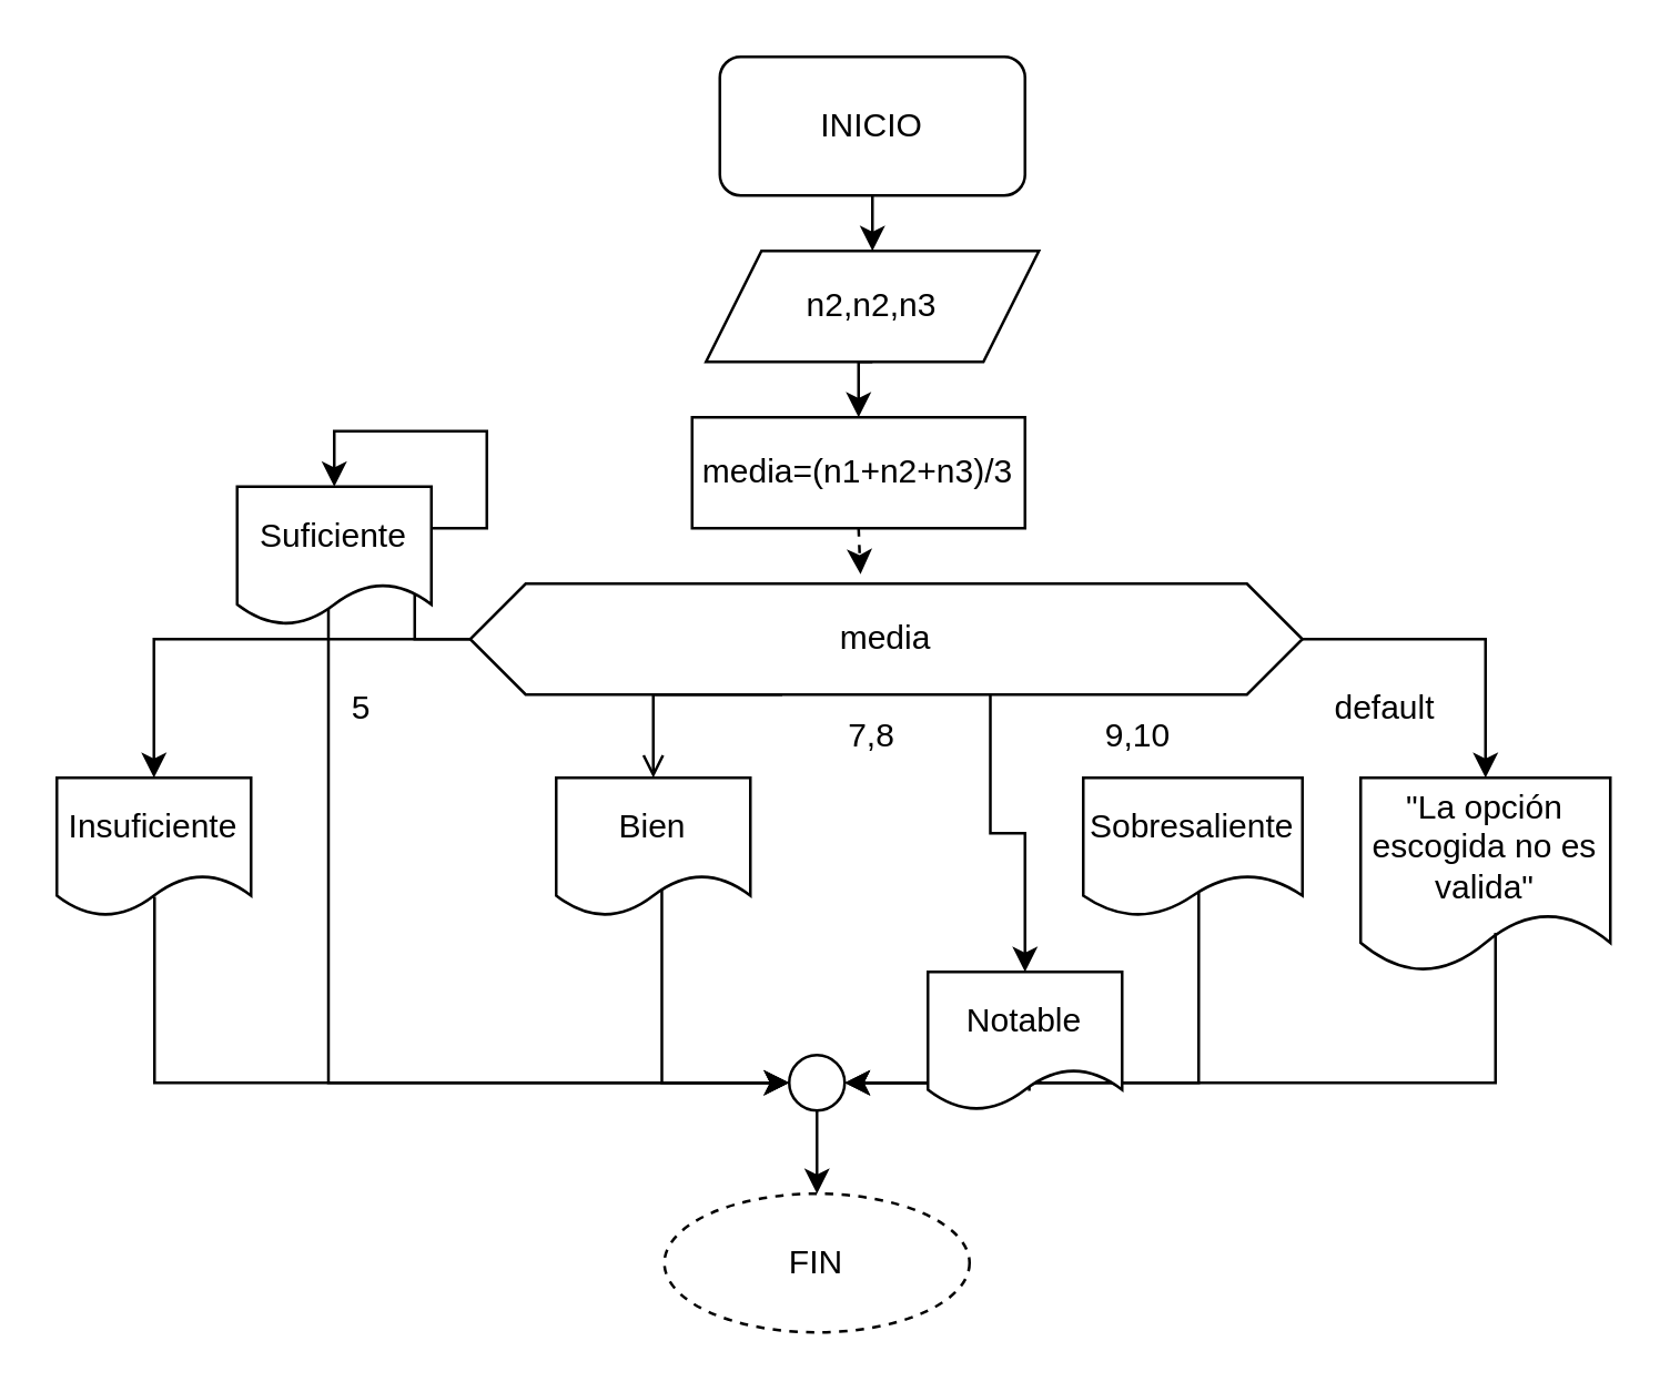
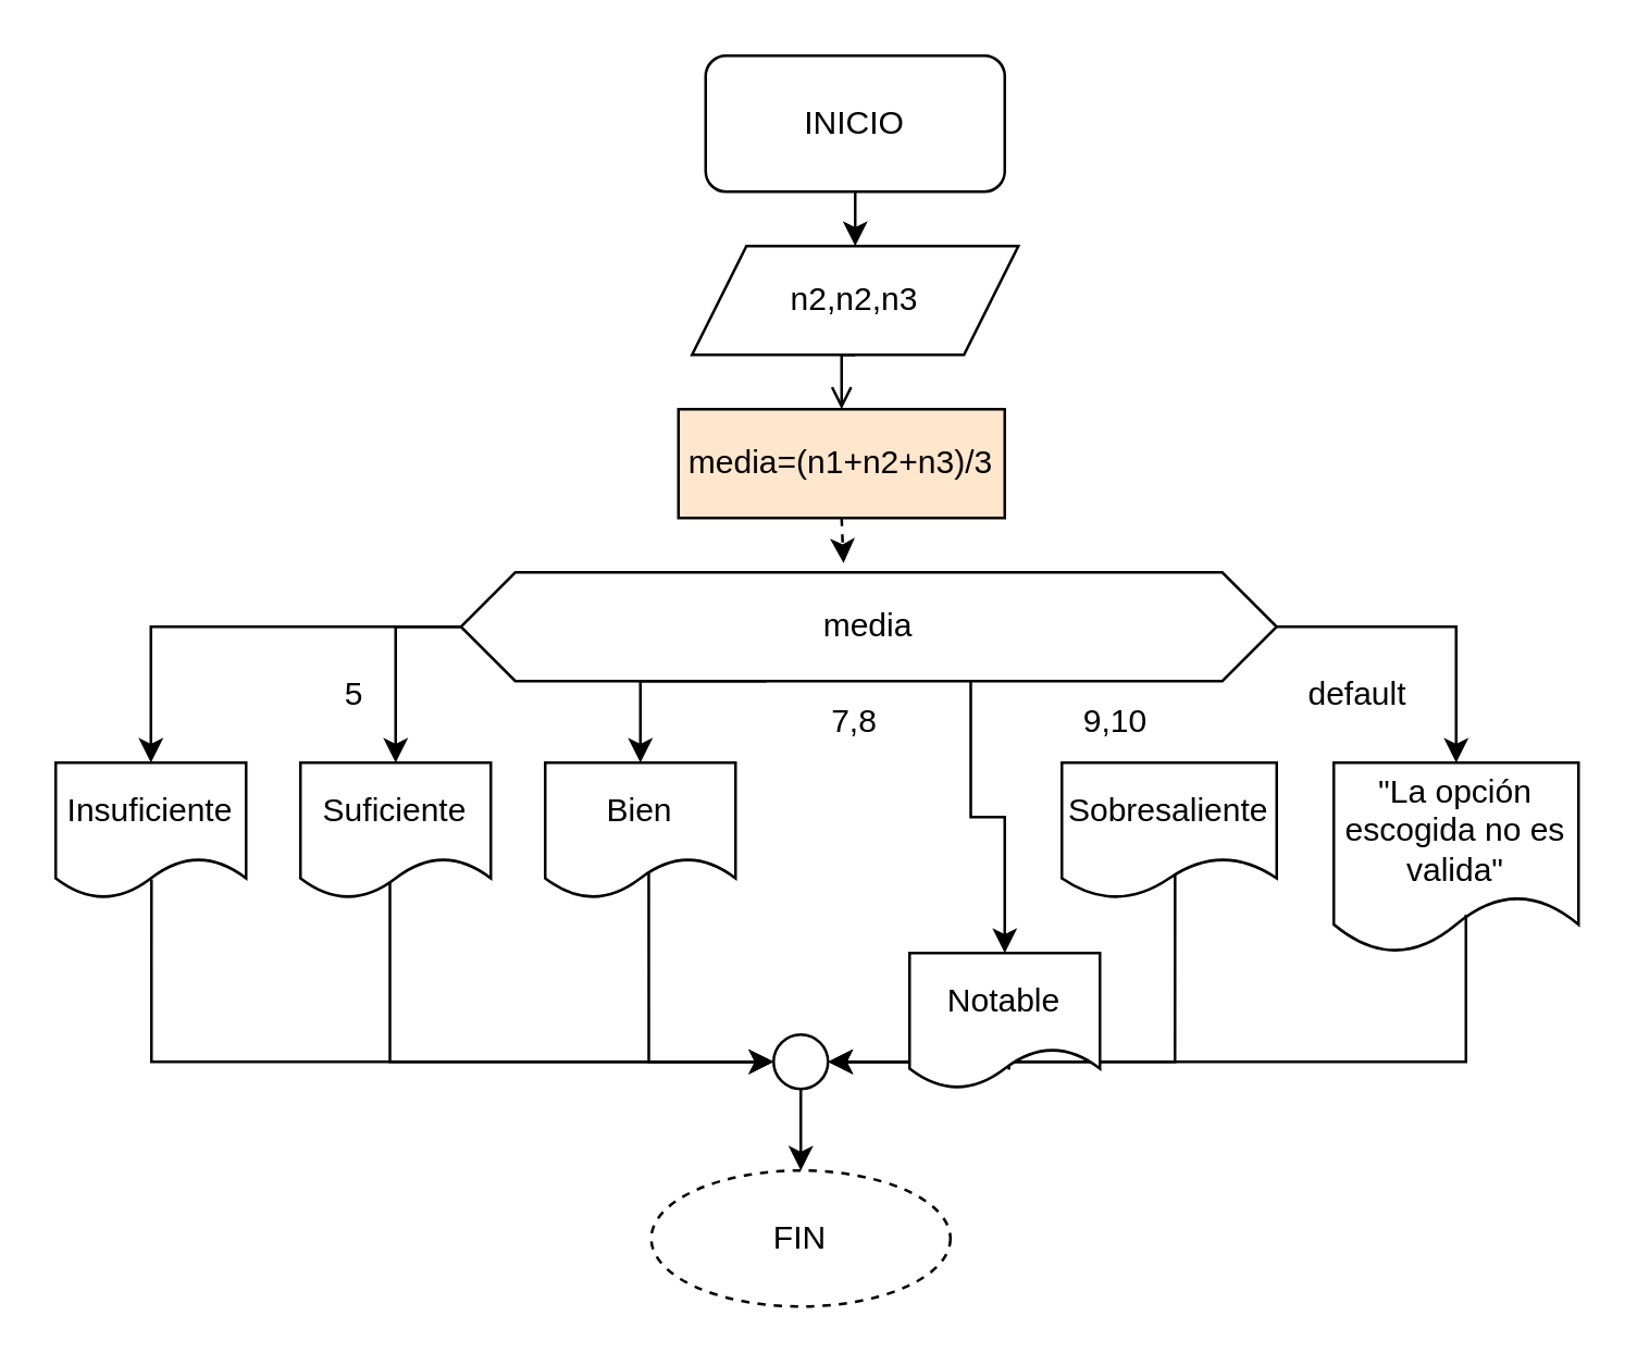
  <mxCell id="0" />
  <mxCell id="1" parent="0" />
  <mxCell id="2" style="edgeStyle=orthogonalEdgeStyle;rounded=0;orthogonalLoop=1;jettySize=auto;html=1;exitX=1;exitY=0.5;exitDx=0;exitDy=0;entryX=0.5;entryY=0;entryDx=0;entryDy=0;" edge="1" parent="1" source="7" target="13"><mxGeometry relative="1" as="geometry" /></mxCell>
  <mxCell id="3" style="edgeStyle=orthogonalEdgeStyle;rounded=0;orthogonalLoop=1;jettySize=auto;html=1;exitX=0;exitY=0.5;exitDx=0;exitDy=0;entryX=0.5;entryY=0;entryDx=0;entryDy=0;" edge="1" parent="1" source="7" target="24"><mxGeometry relative="1" as="geometry" /></mxCell>
  <mxCell id="4" style="edgeStyle=orthogonalEdgeStyle;rounded=0;orthogonalLoop=1;jettySize=auto;html=1;exitX=0.625;exitY=1;exitDx=0;exitDy=0;entryX=0.5;entryY=0;entryDx=0;entryDy=0;" edge="1" parent="1" source="7" target="29"><mxGeometry relative="1" as="geometry" /></mxCell>
  <mxCell id="5" style="edgeStyle=orthogonalEdgeStyle;rounded=0;orthogonalLoop=1;jettySize=auto;html=1;exitX=0;exitY=0.5;exitDx=0;exitDy=0;entryX=0.5;entryY=0;entryDx=0;entryDy=0;" edge="1" parent="1" source="7" target="25"><mxGeometry relative="1" as="geometry" /></mxCell>
- <mxCell id="6" style="edgeStyle=orthogonalEdgeStyle;rounded=0;orthogonalLoop=1;jettySize=auto;html=1;exitX=0.375;exitY=1;exitDx=0;exitDy=0;entryX=0.5;entryY=0;entryDx=0;entryDy=0;endArrow=open;" edge="1" parent="1" source="7" target="28"><mxGeometry relative="1" as="geometry"><Array as="points"><mxPoint x="235" y="250" /></Array></mxGeometry></mxCell>
+ <mxCell id="6" style="edgeStyle=orthogonalEdgeStyle;rounded=0;orthogonalLoop=1;jettySize=auto;html=1;exitX=0.375;exitY=1;exitDx=0;exitDy=0;entryX=0.5;entryY=0;entryDx=0;entryDy=0;" edge="1" parent="1" source="7" target="28"><mxGeometry relative="1" as="geometry"><Array as="points"><mxPoint x="235" y="250" /></Array></mxGeometry></mxCell>
  <mxCell id="7" value="media" style="shape=hexagon;perimeter=hexagonPerimeter2;whiteSpace=wrap;html=1;fixedSize=1;" vertex="1" parent="1"><mxGeometry x="169" y="210" width="300" height="40" as="geometry" /></mxCell>
  <mxCell id="8" style="edgeStyle=orthogonalEdgeStyle;rounded=0;orthogonalLoop=1;jettySize=auto;html=1;exitX=0.5;exitY=1;exitDx=0;exitDy=0;entryX=0.5;entryY=0;entryDx=0;entryDy=0;" edge="1" parent="1" source="9" target="12"><mxGeometry relative="1" as="geometry" /></mxCell>
  <mxCell id="9" value="INICIO" style="whiteSpace=wrap;html=1;rounded=1;" vertex="1" parent="1"><mxGeometry x="259" y="20" width="110" height="50" as="geometry" /></mxCell>
  <mxCell id="10" value="FIN" style="ellipse;whiteSpace=wrap;html=1;dashed=1;" vertex="1" parent="1"><mxGeometry x="239" y="430" width="110" height="50" as="geometry" /></mxCell>
- <mxCell id="11" style="edgeStyle=orthogonalEdgeStyle;rounded=0;orthogonalLoop=1;jettySize=auto;html=1;exitX=0.5;exitY=1;exitDx=0;exitDy=0;entryX=0.5;entryY=0;entryDx=0;entryDy=0;" edge="1" parent="1" source="12" target="27"><mxGeometry relative="1" as="geometry"><mxPoint x="309" y="140" as="targetPoint" /></mxGeometry></mxCell>
+ <mxCell id="11" style="edgeStyle=orthogonalEdgeStyle;rounded=0;orthogonalLoop=1;jettySize=auto;html=1;exitX=0.5;exitY=1;exitDx=0;exitDy=0;entryX=0.5;entryY=0;entryDx=0;entryDy=0;endArrow=open;" edge="1" parent="1" source="12" target="27"><mxGeometry relative="1" as="geometry"><mxPoint x="309" y="140" as="targetPoint" /></mxGeometry></mxCell>
  <mxCell id="12" value="n2,n2,n3" style="shape=parallelogram;perimeter=parallelogramPerimeter;whiteSpace=wrap;html=1;fixedSize=1;" vertex="1" parent="1"><mxGeometry x="254" y="90" width="120" height="40" as="geometry" /></mxCell>
  <mxCell id="13" value="&quot;La opción escogida no es valida&quot;" style="shape=document;whiteSpace=wrap;html=1;boundedLbl=1;" vertex="1" parent="1"><mxGeometry x="490" y="280" width="90" height="70" as="geometry" /></mxCell>
  <mxCell id="14" style="edgeStyle=orthogonalEdgeStyle;rounded=0;orthogonalLoop=1;jettySize=auto;html=1;exitX=0.5;exitY=1;exitDx=0;exitDy=0;entryX=0.5;entryY=0;entryDx=0;entryDy=0;" edge="1" parent="1" source="21" target="10"><mxGeometry relative="1" as="geometry"><mxPoint x="314" y="420" as="targetPoint" /></mxGeometry></mxCell>
  <mxCell id="15" style="edgeStyle=orthogonalEdgeStyle;rounded=0;orthogonalLoop=1;jettySize=auto;html=1;exitX=0;exitY=0.5;exitDx=0;exitDy=0;entryX=0.503;entryY=0.858;entryDx=0;entryDy=0;entryPerimeter=0;startArrow=classic;startFill=1;endArrow=none;endFill=0;" edge="1" parent="1" source="21" target="24"><mxGeometry relative="1" as="geometry" /></mxCell>
  <mxCell id="16" style="edgeStyle=orthogonalEdgeStyle;rounded=0;orthogonalLoop=1;jettySize=auto;html=1;exitX=0;exitY=0.5;exitDx=0;exitDy=0;entryX=0.47;entryY=0.873;entryDx=0;entryDy=0;entryPerimeter=0;startArrow=classic;startFill=1;endArrow=none;endFill=0;" edge="1" parent="1" source="21" target="25"><mxGeometry relative="1" as="geometry" /></mxCell>
  <mxCell id="17" style="edgeStyle=orthogonalEdgeStyle;rounded=0;orthogonalLoop=1;jettySize=auto;html=1;exitX=0;exitY=0.5;exitDx=0;exitDy=0;entryX=0.544;entryY=0.812;entryDx=0;entryDy=0;entryPerimeter=0;startArrow=classic;startFill=1;endArrow=none;endFill=0;" edge="1" parent="1" source="21" target="28"><mxGeometry relative="1" as="geometry" /></mxCell>
  <mxCell id="18" style="edgeStyle=orthogonalEdgeStyle;rounded=0;orthogonalLoop=1;jettySize=auto;html=1;exitX=1;exitY=0.5;exitDx=0;exitDy=0;entryX=0.522;entryY=0.858;entryDx=0;entryDy=0;entryPerimeter=0;startArrow=classic;startFill=1;endArrow=none;endFill=0;" edge="1" parent="1" source="21" target="29"><mxGeometry relative="1" as="geometry"><Array as="points"><mxPoint x="336" y="390" /><mxPoint x="336" y="355" /></Array></mxGeometry></mxCell>
  <mxCell id="19" style="edgeStyle=orthogonalEdgeStyle;rounded=0;orthogonalLoop=1;jettySize=auto;html=1;exitX=1;exitY=0.5;exitDx=0;exitDy=0;entryX=0.527;entryY=0.812;entryDx=0;entryDy=0;entryPerimeter=0;startArrow=classic;startFill=1;endArrow=none;endFill=0;" edge="1" parent="1" source="21" target="30"><mxGeometry relative="1" as="geometry" /></mxCell>
  <mxCell id="20" style="edgeStyle=orthogonalEdgeStyle;rounded=0;orthogonalLoop=1;jettySize=auto;html=1;exitX=1;exitY=0.5;exitDx=0;exitDy=0;entryX=0.54;entryY=0.798;entryDx=0;entryDy=0;entryPerimeter=0;startArrow=classic;startFill=1;endArrow=none;endFill=0;" edge="1" parent="1" source="21" target="13"><mxGeometry relative="1" as="geometry" /></mxCell>
  <mxCell id="21" value="" style="ellipse;whiteSpace=wrap;html=1;aspect=fixed;" vertex="1" parent="1"><mxGeometry x="284" y="380" width="20" height="20" as="geometry" /></mxCell>
  <mxCell id="22" value="default" style="text;html=1;strokeColor=none;fillColor=none;align=center;verticalAlign=middle;whiteSpace=wrap;rounded=0;" vertex="1" parent="1"><mxGeometry x="469" y="240" width="60" height="30" as="geometry" /></mxCell>
  <mxCell id="23" value="5" style="text;html=1;strokeColor=none;fillColor=none;align=center;verticalAlign=middle;whiteSpace=wrap;rounded=0;" vertex="1" parent="1"><mxGeometry x="100" y="240" width="60" height="30" as="geometry" /></mxCell>
  <mxCell id="24" value="Insuficiente" style="shape=document;whiteSpace=wrap;html=1;boundedLbl=1;" vertex="1" parent="1"><mxGeometry x="20" y="280" width="70" height="50" as="geometry" /></mxCell>
- <mxCell id="25" value="Suficiente" style="shape=document;whiteSpace=wrap;html=1;boundedLbl=1;" vertex="1" parent="1"><mxGeometry x="85" y="175" width="70" height="50" as="geometry" /></mxCell>
+ <mxCell id="25" value="Suficiente" style="shape=document;whiteSpace=wrap;html=1;boundedLbl=1;" vertex="1" parent="1"><mxGeometry x="110" y="280" width="70" height="50" as="geometry" /></mxCell>
  <mxCell id="26" style="edgeStyle=orthogonalEdgeStyle;rounded=0;orthogonalLoop=1;jettySize=auto;html=1;exitX=0.5;exitY=1;exitDx=0;exitDy=0;entryX=0.469;entryY=-0.085;entryDx=0;entryDy=0;entryPerimeter=0;dashed=1;" edge="1" parent="1" source="27" target="7"><mxGeometry relative="1" as="geometry" /></mxCell>
- <mxCell id="27" value="media=(n1+n2+n3)/3" style="rounded=0;whiteSpace=wrap;html=1;" vertex="1" parent="1"><mxGeometry x="249" y="150" width="120" height="40" as="geometry" /></mxCell>
+ <mxCell id="27" value="media=(n1+n2+n3)/3" style="rounded=0;whiteSpace=wrap;html=1;fillColor=#ffe6cc;" vertex="1" parent="1"><mxGeometry x="249" y="150" width="120" height="40" as="geometry" /></mxCell>
  <mxCell id="28" value="Bien" style="shape=document;whiteSpace=wrap;html=1;boundedLbl=1;" vertex="1" parent="1"><mxGeometry x="200" y="280" width="70" height="50" as="geometry" /></mxCell>
  <mxCell id="29" value="Notable" style="shape=document;whiteSpace=wrap;html=1;boundedLbl=1;" vertex="1" parent="1"><mxGeometry x="334" y="350" width="70" height="50" as="geometry" /></mxCell>
  <mxCell id="30" value="Sobresaliente" style="shape=document;whiteSpace=wrap;html=1;boundedLbl=1;" vertex="1" parent="1"><mxGeometry x="390" y="280" width="79" height="50" as="geometry" /></mxCell>
  <mxCell id="31" value="9,10" style="text;html=1;strokeColor=none;fillColor=none;align=center;verticalAlign=middle;whiteSpace=wrap;rounded=0;" vertex="1" parent="1"><mxGeometry x="380" y="250" width="60" height="30" as="geometry" /></mxCell>
  <mxCell id="32" value="7,8" style="text;html=1;strokeColor=none;fillColor=none;align=center;verticalAlign=middle;whiteSpace=wrap;rounded=0;" vertex="1" parent="1"><mxGeometry x="284" y="250" width="60" height="30" as="geometry" /></mxCell>
